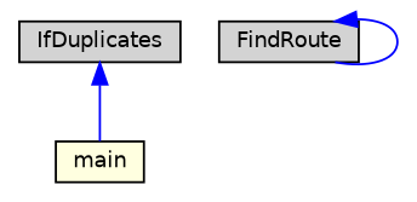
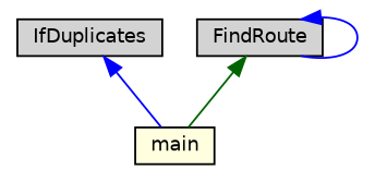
  digraph {
    rankdir=TB
    node [color=black fillcolor=lightgrey fontname=Helvetica fontsize=10 shape=record style=filled]
    edge [color=blue dir=back fontname=Helvetica fontsize=10 labelfontname=Helvetica labelfontsize=10 style=solid]
    n1 [fontcolor=black height=0.2 label=IfDuplicates width=0.4]
    n2 [fillcolor=lightyellow height=0.2 label=main width=0.4]
    n3 [height=0.2 label=FindRoute width=0.4]
    n1 -> n2
+   n3 -> n2 [color=darkgreen]
    n3 -> n3
  }
